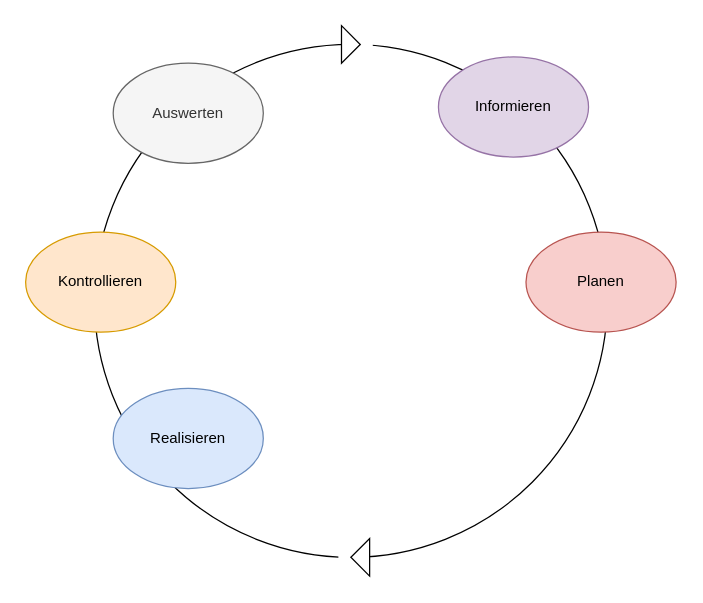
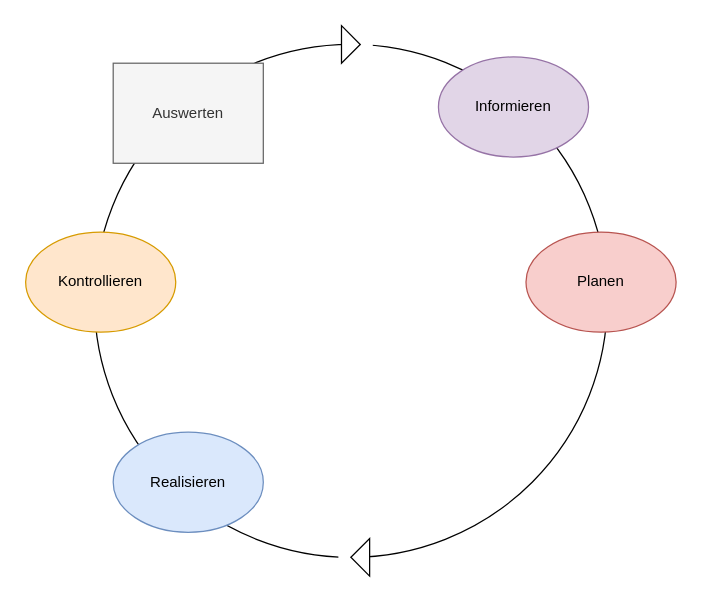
  <mxCell id="0" />
  <mxCell id="1" parent="0" />
  <mxCell id="2" value="" style="ellipse;whiteSpace=wrap;html=1;aspect=fixed;" vertex="1" parent="1"><mxGeometry x="75" y="35" width="410" height="410" as="geometry" /></mxCell>
  <mxCell id="3" value="" style="rounded=0;whiteSpace=wrap;html=1;strokeColor=none;" vertex="1" parent="1"><mxGeometry x="287.5" y="32" width="10" height="10" as="geometry" /></mxCell>
  <mxCell id="4" value="" style="triangle;whiteSpace=wrap;html=1;" vertex="1" parent="1"><mxGeometry x="272.5" y="20" width="15" height="30" as="geometry" /></mxCell>
  <mxCell id="5" value="" style="rounded=0;whiteSpace=wrap;html=1;strokeColor=none;" vertex="1" parent="1"><mxGeometry x="270" y="440" width="10" height="10" as="geometry" /></mxCell>
  <mxCell id="6" value="" style="triangle;whiteSpace=wrap;html=1;rotation=-180;" vertex="1" parent="1"><mxGeometry x="280" y="430" width="15" height="30" as="geometry" /></mxCell>
  <mxCell id="7" value="Informieren" style="ellipse;whiteSpace=wrap;html=1;fillColor=#e1d5e7;strokeColor=#9673a6;" vertex="1" parent="1"><mxGeometry x="350" y="45" width="120" height="80" as="geometry" /></mxCell>
  <mxCell id="8" value="Planen" style="ellipse;whiteSpace=wrap;html=1;fillColor=#f8cecc;strokeColor=#b85450;" vertex="1" parent="1"><mxGeometry x="420" y="185" width="120" height="80" as="geometry" /></mxCell>
- <mxCell id="9" value="Realisieren" style="ellipse;whiteSpace=wrap;html=1;fillColor=#dae8fc;strokeColor=#6c8ebf;" vertex="1" parent="1"><mxGeometry x="90" y="310" width="120" height="80" as="geometry" /></mxCell>
+ <mxCell id="9" value="Realisieren" style="ellipse;whiteSpace=wrap;html=1;fillColor=#dae8fc;strokeColor=#6c8ebf;" vertex="1" parent="1"><mxGeometry x="90" y="345" width="120" height="80" as="geometry" /></mxCell>
  <mxCell id="10" value="Kontrollieren" style="ellipse;whiteSpace=wrap;html=1;fillColor=#ffe6cc;strokeColor=#d79b00;" vertex="1" parent="1"><mxGeometry x="20" y="185" width="120" height="80" as="geometry" /></mxCell>
- <mxCell id="11" value="Auswerten" style="ellipse;whiteSpace=wrap;html=1;fillColor=#f5f5f5;fontColor=#333333;strokeColor=#666666;" vertex="1" parent="1"><mxGeometry x="90" y="50" width="120" height="80" as="geometry" /></mxCell>
+ <mxCell id="11" value="Auswerten" style="whiteSpace=wrap;html=1;fillColor=#f5f5f5;fontColor=#333333;strokeColor=#666666;rounded=0;" vertex="1" parent="1"><mxGeometry x="90" y="50" width="120" height="80" as="geometry" /></mxCell>
